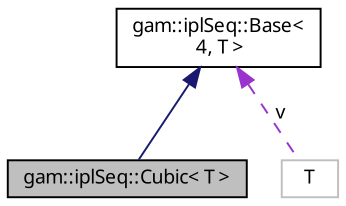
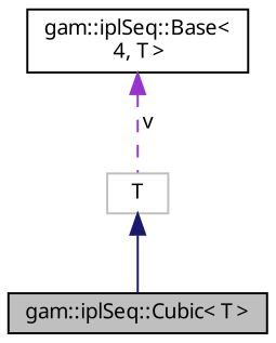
  digraph {
    node [color=black fontname="FreeSans.ttf" fontsize=10 shape=record]
    edge [dir=back fontname="FreeSans.ttf" fontsize=10 labelfontname="FreeSans.ttf" labelfontsize=10]
    n1 [fillcolor=grey75 fontcolor=black height=0.2 label="gam::iplSeq::Cubic\< T \>" style=filled width=0.4]
    n2 [height=0.2 label="gam::iplSeq::Base\<\l 4, T \>" width=0.4]
    n3 [color=grey75 height=0.2 label=T width=0.4]
-   n2 -> n1 [color=midnightblue style=solid]
+   n3 -> n1 [color=midnightblue style=solid]
    n2 -> n3 [color=darkorchid3 label=" v" style=dashed]
  }
